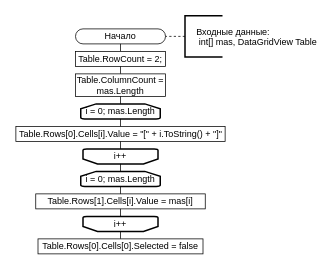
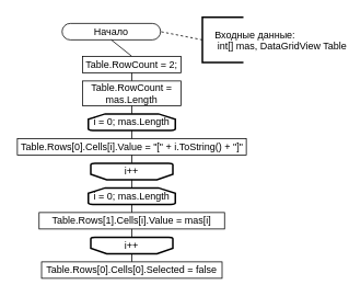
  <mxCell id="0" />
  <mxCell id="1" parent="0" />
- <mxCell id="2" value="Начало" style="rounded=1;whiteSpace=wrap;html=1;arcSize=50;" vertex="1" parent="1"><mxGeometry x="100" y="38" width="120" height="20" as="geometry" /></mxCell>
+ <mxCell id="2" value="Начало" style="rounded=1;whiteSpace=wrap;html=1;arcSize=50;" vertex="1" parent="1"><mxGeometry x="75" y="28" width="120" height="20" as="geometry" /></mxCell>
  <mxCell id="3" value="" style="endArrow=none;dashed=1;html=1;rounded=0;exitX=0;exitY=0.5;exitDx=0;exitDy=0;entryX=1;entryY=0.5;entryDx=0;entryDy=0;exitPerimeter=0;" edge="1" source="4" target="2" parent="1"><mxGeometry width="50" height="50" relative="1" as="geometry"><mxPoint x="296" y="53" as="sourcePoint" /><mxPoint x="276" y="53" as="targetPoint" /></mxGeometry></mxCell>
  <mxCell id="4" value="    Входные данные:&#10;     int[] mas, DataGridView Table" style="strokeWidth=2;shape=mxgraph.flowchart.annotation_1;align=left;pointerEvents=1;recursiveResize=1;autosize=0;verticalAlign=middle;horizontal=1;" vertex="1" parent="1"><mxGeometry x="246" y="20.5" width="50" height="55" as="geometry" /></mxCell>
  <mxCell id="5" value="" style="endArrow=none;html=1;rounded=0;entryX=0.5;entryY=0;entryDx=0;entryDy=0;exitX=0.5;exitY=1;exitDx=0;exitDy=0;" edge="1" target="6" parent="1" source="2"><mxGeometry width="50" height="50" relative="1" as="geometry"><mxPoint x="166" y="118" as="sourcePoint" /><mxPoint x="82" y="118" as="targetPoint" /></mxGeometry></mxCell>
  <mxCell id="6" value="Table.RowCount = 2;" style="rounded=0;whiteSpace=wrap;html=1;" vertex="1" parent="1"><mxGeometry x="100" y="68" width="120" height="20" as="geometry" /></mxCell>
  <mxCell id="7" value="" style="endArrow=none;html=1;rounded=0;entryX=0.5;entryY=0;entryDx=0;entryDy=0;exitX=0.5;exitY=1;exitDx=0;exitDy=0;" edge="1" target="8" parent="1" source="6"><mxGeometry width="50" height="50" relative="1" as="geometry"><mxPoint x="196" y="208" as="sourcePoint" /><mxPoint x="112" y="208" as="targetPoint" /></mxGeometry></mxCell>
- <mxCell id="8" value="Table.ColumnCount = mas.Length" style="rounded=0;whiteSpace=wrap;html=1;" vertex="1" parent="1"><mxGeometry x="100" y="98" width="120" height="30" as="geometry" /></mxCell>
+ <mxCell id="8" value="Table.RowCount = mas.Length" style="rounded=0;whiteSpace=wrap;html=1;" vertex="1" parent="1"><mxGeometry x="100" y="98" width="120" height="30" as="geometry" /></mxCell>
  <mxCell id="9" value="" style="endArrow=none;html=1;rounded=0;exitX=0.5;exitY=0;exitDx=0;exitDy=0;exitPerimeter=0;entryX=0.5;entryY=1;entryDx=0;entryDy=0;" edge="1" source="10" parent="1" target="8"><mxGeometry width="50" height="50" relative="1" as="geometry"><mxPoint x="315" y="398" as="sourcePoint" /><mxPoint x="306" y="238" as="targetPoint" /></mxGeometry></mxCell>
  <mxCell id="10" value="i = 0; mas.Length" style="strokeWidth=2;html=1;shape=mxgraph.flowchart.loop_limit;whiteSpace=wrap;" vertex="1" parent="1"><mxGeometry x="107" y="138" width="106" height="20" as="geometry" /></mxCell>
  <mxCell id="11" value="i++" style="strokeWidth=2;html=1;shape=mxgraph.flowchart.loop_limit;whiteSpace=wrap;direction=west;" vertex="1" parent="1"><mxGeometry x="110" y="198" width="100" height="20" as="geometry" /></mxCell>
  <mxCell id="12" value="Table.Rows[0].Cells[i].Value = &quot;[&quot; + i.ToString() + &quot;]&quot;" style="rounded=0;whiteSpace=wrap;html=1;" vertex="1" parent="1"><mxGeometry x="20.5" y="168" width="279" height="20" as="geometry" /></mxCell>
  <mxCell id="13" value="" style="endArrow=none;html=1;rounded=0;entryX=0.5;entryY=1;entryDx=0;entryDy=0;entryPerimeter=0;exitX=0.5;exitY=0;exitDx=0;exitDy=0;" edge="1" source="12" target="10" parent="1"><mxGeometry width="50" height="50" relative="1" as="geometry"><mxPoint x="335" y="528" as="sourcePoint" /><mxPoint x="385" y="478" as="targetPoint" /></mxGeometry></mxCell>
  <mxCell id="14" value="" style="endArrow=none;html=1;rounded=0;entryX=0.5;entryY=1;entryDx=0;entryDy=0;exitX=0.5;exitY=1;exitDx=0;exitDy=0;exitPerimeter=0;" edge="1" source="11" target="12" parent="1"><mxGeometry width="50" height="50" relative="1" as="geometry"><mxPoint x="335" y="528" as="sourcePoint" /><mxPoint x="385" y="478" as="targetPoint" /></mxGeometry></mxCell>
  <mxCell id="15" value="" style="endArrow=none;html=1;rounded=0;exitX=0.5;exitY=0;exitDx=0;exitDy=0;exitPerimeter=0;entryX=0.5;entryY=0;entryDx=0;entryDy=0;entryPerimeter=0;" edge="1" source="16" parent="1" target="11"><mxGeometry width="50" height="50" relative="1" as="geometry"><mxPoint x="125" y="548" as="sourcePoint" /><mxPoint x="116" y="388" as="targetPoint" /></mxGeometry></mxCell>
  <mxCell id="16" value="i = 0; mas.Length" style="strokeWidth=2;html=1;shape=mxgraph.flowchart.loop_limit;whiteSpace=wrap;" vertex="1" parent="1"><mxGeometry x="107" y="228" width="106" height="20" as="geometry" /></mxCell>
  <mxCell id="17" value="i++" style="strokeWidth=2;html=1;shape=mxgraph.flowchart.loop_limit;whiteSpace=wrap;direction=west;" vertex="1" parent="1"><mxGeometry x="110" y="288" width="100" height="20" as="geometry" /></mxCell>
  <mxCell id="18" value="Table.Rows[1].Cells[i].Value = mas[i]" style="rounded=0;whiteSpace=wrap;html=1;" vertex="1" parent="1"><mxGeometry x="47" y="258" width="226" height="20" as="geometry" /></mxCell>
  <mxCell id="19" value="" style="endArrow=none;html=1;rounded=0;entryX=0.5;entryY=1;entryDx=0;entryDy=0;entryPerimeter=0;exitX=0.5;exitY=0;exitDx=0;exitDy=0;" edge="1" source="18" target="16" parent="1"><mxGeometry width="50" height="50" relative="1" as="geometry"><mxPoint x="145" y="678" as="sourcePoint" /><mxPoint x="195" y="628" as="targetPoint" /></mxGeometry></mxCell>
  <mxCell id="20" value="" style="endArrow=none;html=1;rounded=0;entryX=0.5;entryY=1;entryDx=0;entryDy=0;exitX=0.5;exitY=1;exitDx=0;exitDy=0;exitPerimeter=0;" edge="1" source="17" target="18" parent="1"><mxGeometry width="50" height="50" relative="1" as="geometry"><mxPoint x="145" y="678" as="sourcePoint" /><mxPoint x="195" y="628" as="targetPoint" /></mxGeometry></mxCell>
  <mxCell id="21" value="" style="endArrow=none;html=1;rounded=0;entryX=0.5;entryY=0;entryDx=0;entryDy=0;entryPerimeter=0;exitX=0.5;exitY=0;exitDx=0;exitDy=0;" edge="1" target="17" parent="1" source="22"><mxGeometry width="50" height="50" relative="1" as="geometry"><mxPoint x="160" y="328" as="sourcePoint" /><mxPoint x="146" y="518" as="targetPoint" /></mxGeometry></mxCell>
  <mxCell id="22" value="Table.Rows[0].Cells[0].Selected = false" style="rounded=0;whiteSpace=wrap;html=1;" vertex="1" parent="1"><mxGeometry x="50" y="318" width="220" height="20" as="geometry" /></mxCell>
